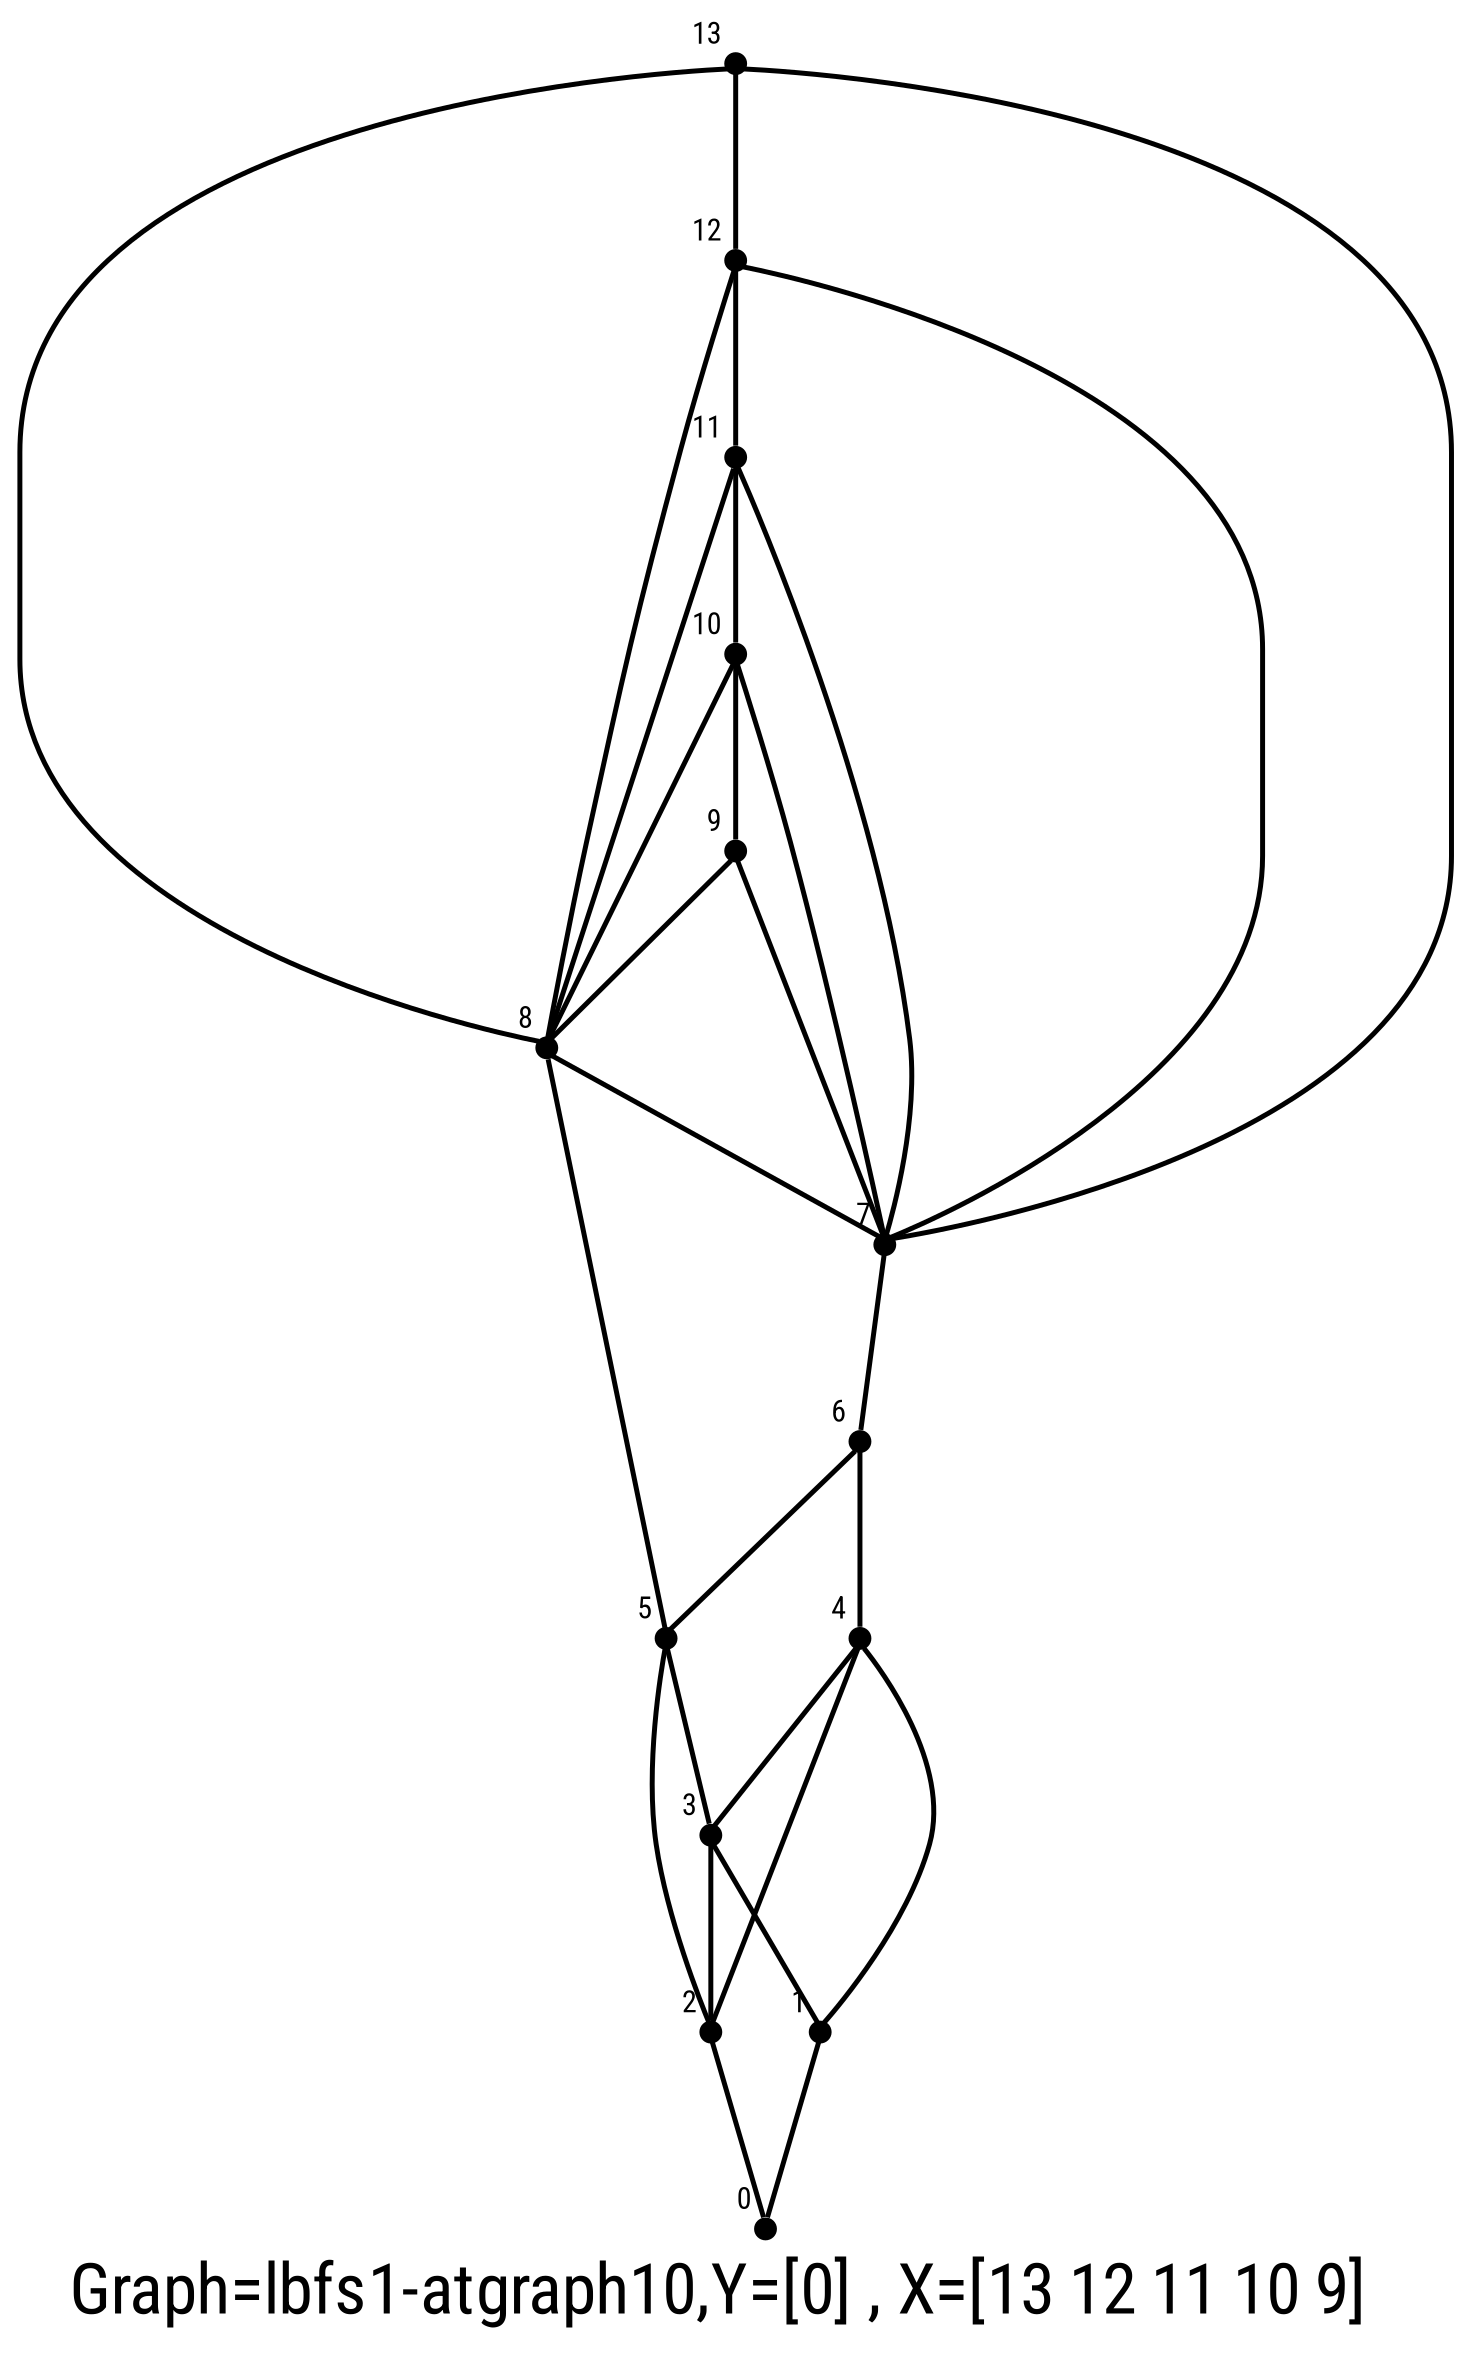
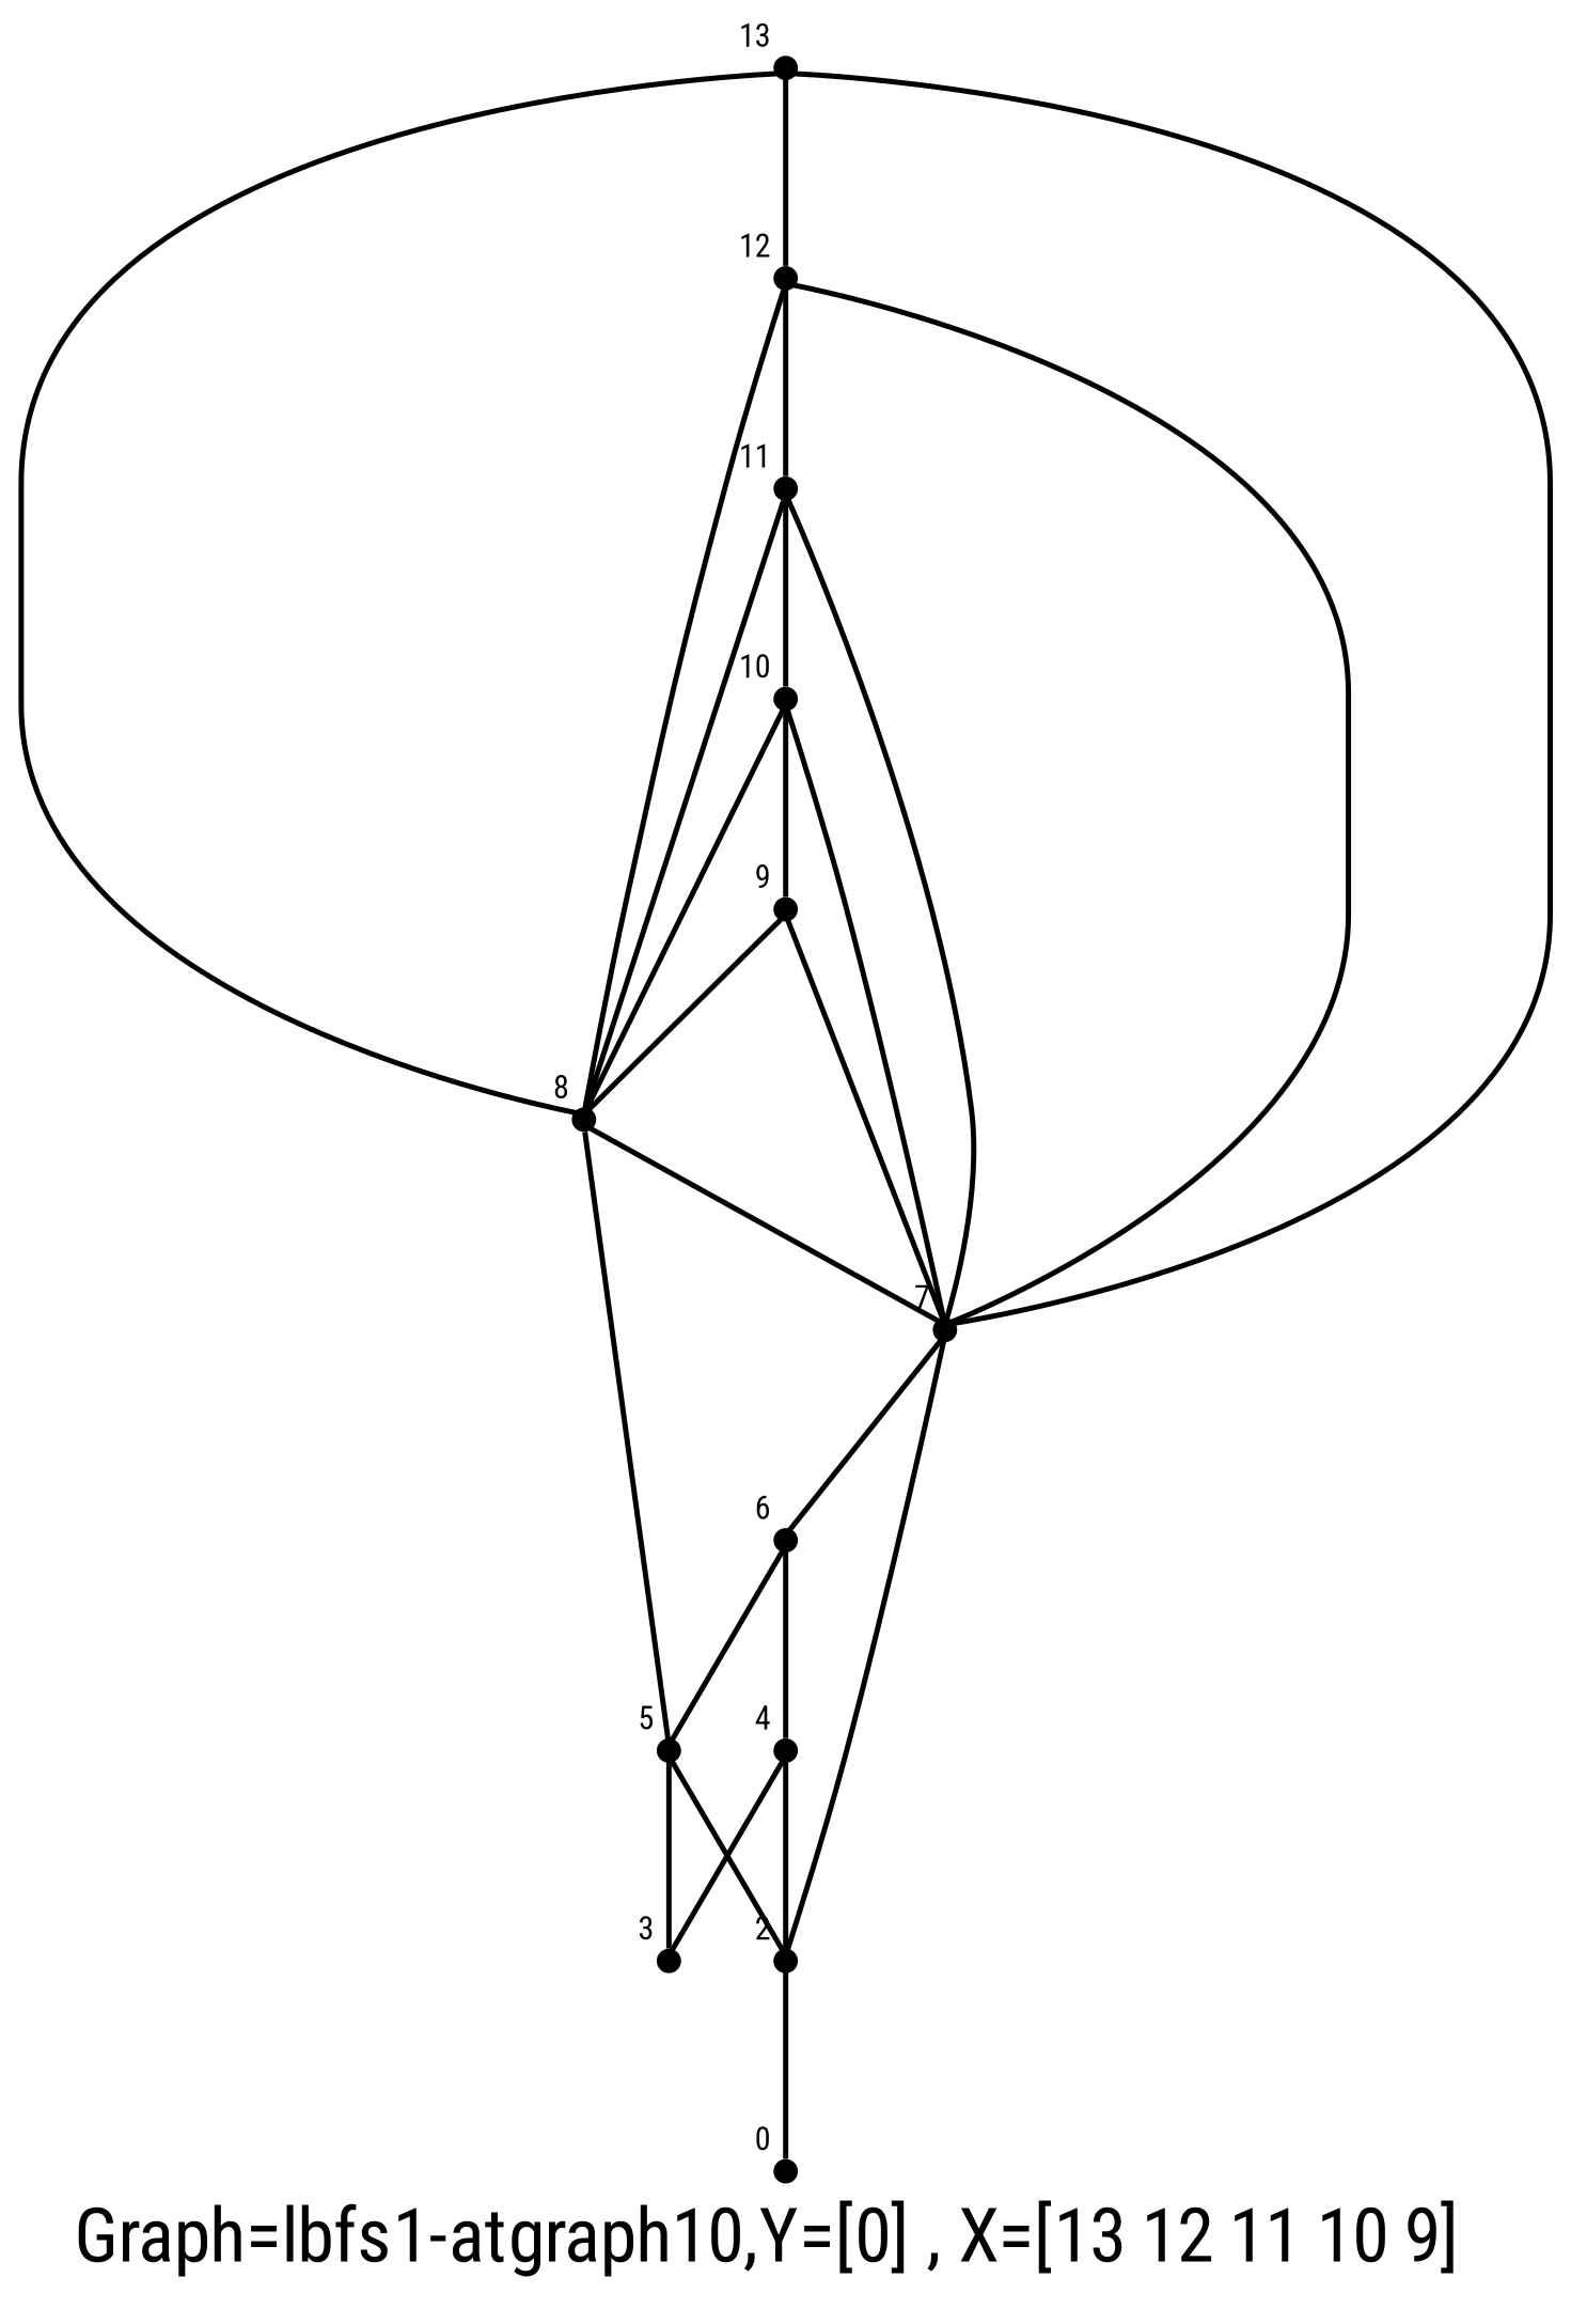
  graph {
    label="Graph=lbfs1-atgraph10,Y=[0] , X=[13 12 11 10 9]  "
    labelloc=bottom
    fontname="Roboto Condensed"
    node [fontsize=6 shape=point fontname="Roboto Condensed"]
    edge [fontname="Roboto Condensed"]
    0 [xlabel=0]
-   1 [xlabel=1]
    2 [xlabel=2]
    3 [xlabel=3]
    4 [xlabel=4]
    5 [xlabel=5]
    6 [xlabel=6]
    7 [xlabel=7]
    8 [xlabel=8]
    9 [xlabel=9]
    10 [xlabel=10]
    11 [xlabel=11]
    12 [xlabel=12]
    13 [xlabel=13]
-   1 -- 0
    2 -- 0
-   3 -- 1
-   3 -- 2
-   4 -- 1
+   7 -- 2
    4 -- 2
    4 -- 3
    5 -- 2
    5 -- 3
    6 -- 4
    6 -- 5
    7 -- 6
    8 -- 5
    8 -- 7
    9 -- 7
    9 -- 8
    10 -- 7
    10 -- 8
    10 -- 9
    11 -- 7
    11 -- 8
    11 -- 10
    12 -- 7
    12 -- 8
    12 -- 11
    13 -- 7
    13 -- 8
    13 -- 12
  }
